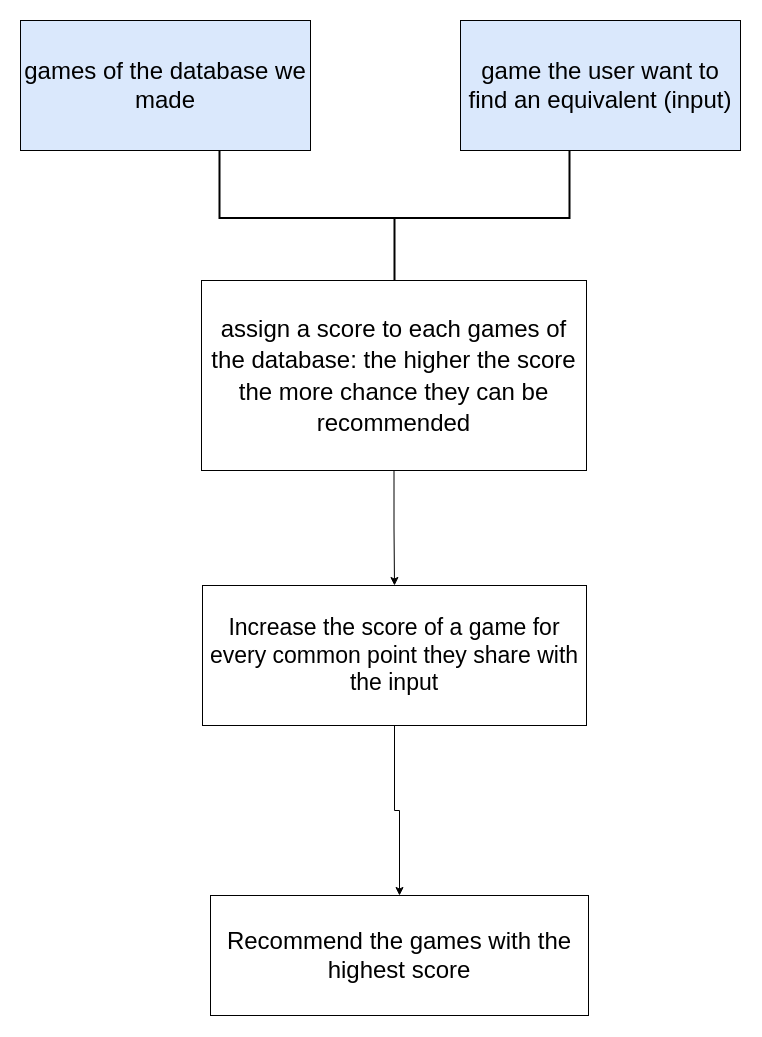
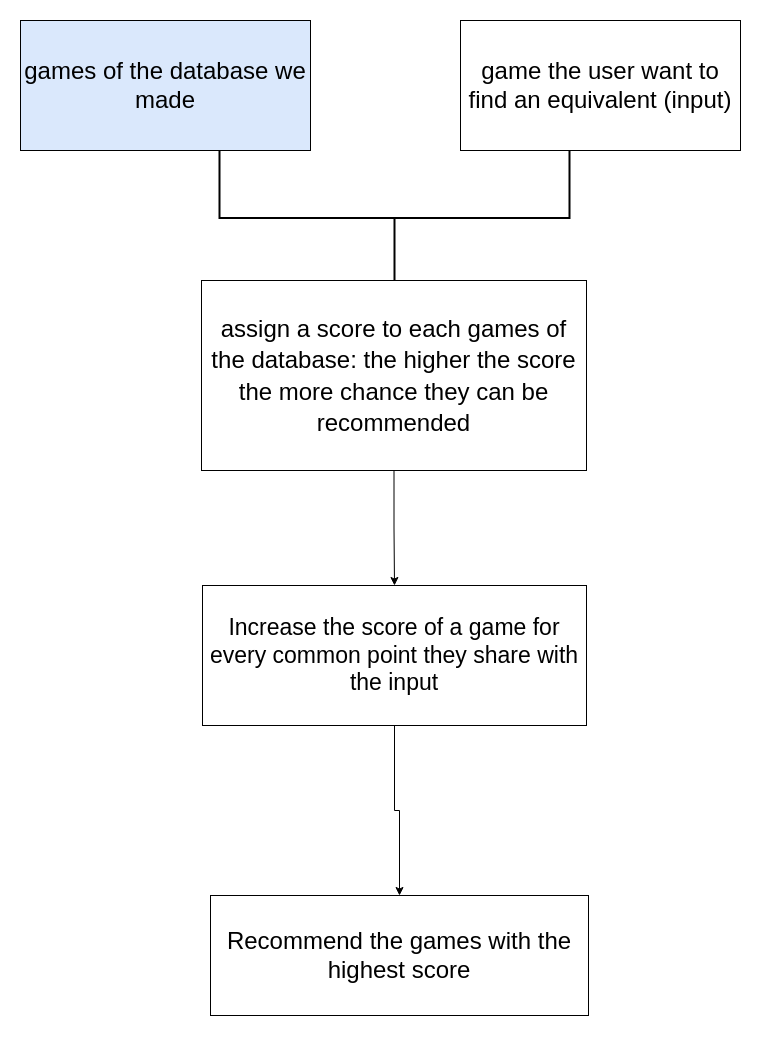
  <mxCell id="0" />
  <mxCell id="1" parent="0" />
- <mxCell id="2" value="&lt;font style=&quot;font-size: 24px;&quot;&gt;game the user want to find an equivalent (input)&lt;/font&gt;" style="rounded=0;whiteSpace=wrap;html=1;fillColor=#dae8fc;" vertex="1" parent="1"><mxGeometry x="460" y="20" width="280" height="130" as="geometry" /></mxCell>
+ <mxCell id="2" value="&lt;font style=&quot;font-size: 24px;&quot;&gt;game the user want to find an equivalent (input)&lt;/font&gt;" style="rounded=0;whiteSpace=wrap;html=1;" vertex="1" parent="1"><mxGeometry x="460" y="20" width="280" height="130" as="geometry" /></mxCell>
  <mxCell id="3" style="edgeStyle=orthogonalEdgeStyle;rounded=0;orthogonalLoop=1;jettySize=auto;html=1;fontSize=24;entryX=0.5;entryY=0;entryDx=0;entryDy=0;" edge="1" parent="1" source="4" target="9"><mxGeometry relative="1" as="geometry"><mxPoint x="394" y="870" as="targetPoint" /></mxGeometry></mxCell>
  <mxCell id="4" value="&lt;font style=&quot;font-size: 23px;&quot;&gt;Increase the score of a game for every common point they share with the input&lt;/font&gt;" style="rounded=0;whiteSpace=wrap;html=1;" vertex="1" parent="1"><mxGeometry x="202" y="585" width="384" height="140" as="geometry" /></mxCell>
  <mxCell id="5" value="games of the database we made" style="rounded=0;whiteSpace=wrap;html=1;fontSize=24;fillColor=#dae8fc;" vertex="1" parent="1"><mxGeometry x="20" y="20" width="290" height="130" as="geometry" /></mxCell>
  <mxCell id="6" value="" style="strokeWidth=2;html=1;shape=mxgraph.flowchart.annotation_2;align=left;labelPosition=right;pointerEvents=1;fontSize=20;rotation=-90;" vertex="1" parent="1"><mxGeometry x="326.5" y="42.5" width="135" height="350" as="geometry" /></mxCell>
  <mxCell id="7" style="edgeStyle=orthogonalEdgeStyle;rounded=0;orthogonalLoop=1;jettySize=auto;html=1;entryX=0.5;entryY=0;entryDx=0;entryDy=0;fontSize=24;" edge="1" parent="1" source="8" target="4"><mxGeometry relative="1" as="geometry" /></mxCell>
  <mxCell id="8" value="&lt;font style=&quot;font-size: 24px;&quot;&gt;assign a score to each games of the database: the higher the score the more chance they can be recommended&lt;/font&gt;" style="rounded=0;whiteSpace=wrap;html=1;fontSize=26;" vertex="1" parent="1"><mxGeometry x="201" y="280" width="385" height="190" as="geometry" /></mxCell>
  <mxCell id="9" value="&lt;font style=&quot;font-size: 24px;&quot;&gt;Recommend the games with the highest score&lt;/font&gt;" style="rounded=0;whiteSpace=wrap;html=1;fontSize=20;" vertex="1" parent="1"><mxGeometry x="210" y="895" width="378" height="120" as="geometry" /></mxCell>
